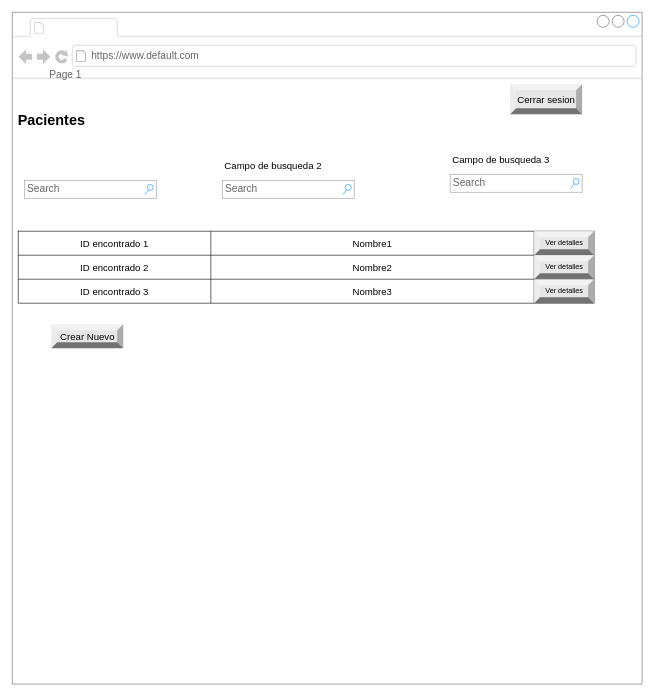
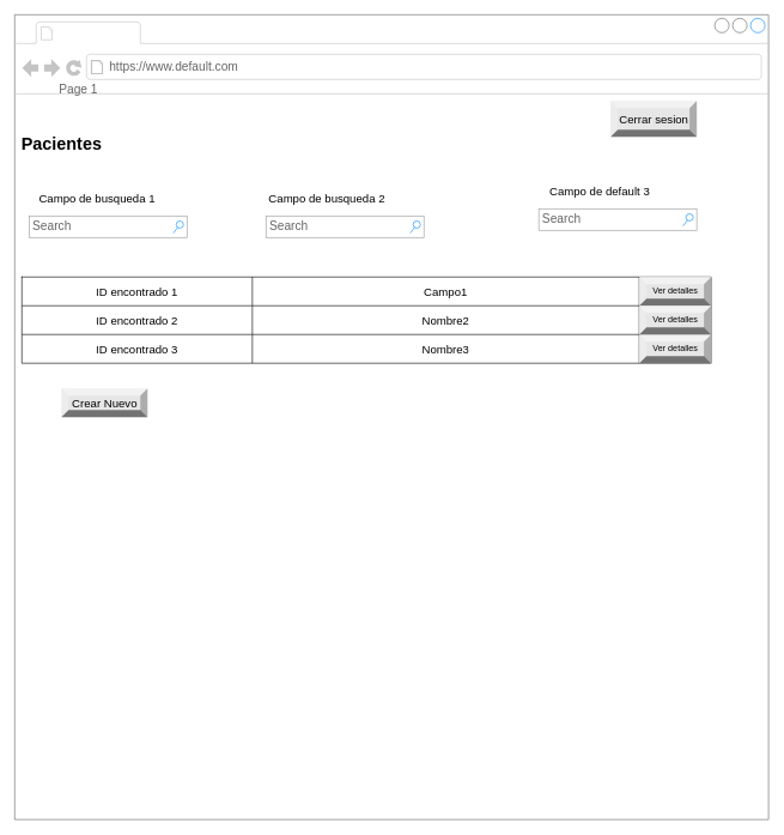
  <mxCell id="0" />
  <mxCell id="1" parent="0" />
  <mxCell id="2" value="" style="strokeWidth=1;shadow=0;dashed=0;align=center;html=1;shape=mxgraph.mockup.containers.browserWindow;rSize=0;strokeColor=#666666;mainText=,;recursiveResize=0;rounded=0;labelBackgroundColor=none;fontFamily=Verdana;fontSize=12" parent="1" vertex="1"><mxGeometry x="20" y="20" width="1050" height="1120" as="geometry" /></mxCell>
  <mxCell id="3" value="Page 1" style="strokeWidth=1;shadow=0;dashed=0;align=center;html=1;shape=mxgraph.mockup.containers.anchor;fontSize=17;fontColor=#666666;align=left;" parent="2" vertex="1"><mxGeometry x="60" y="92" width="110" height="26" as="geometry" /></mxCell>
  <mxCell id="4" value="https://www.default.com" style="strokeWidth=1;shadow=0;dashed=0;align=center;html=1;shape=mxgraph.mockup.containers.anchor;rSize=0;fontSize=17;fontColor=#666666;align=left;" parent="2" vertex="1"><mxGeometry x="130" y="60" width="250" height="26" as="geometry" /></mxCell>
  <mxCell id="5" value="Search" style="strokeWidth=1;shadow=0;dashed=0;align=center;html=1;shape=mxgraph.mockup.forms.searchBox;strokeColor=#999999;mainText=;strokeColor2=#008cff;fontColor=#666666;fontSize=17;align=left;spacingLeft=3;rounded=0;labelBackgroundColor=none;" parent="2" vertex="1"><mxGeometry x="350" y="280" width="220" height="30" as="geometry" /></mxCell>
  <mxCell id="6" value="Search" style="strokeWidth=1;shadow=0;dashed=0;align=center;html=1;shape=mxgraph.mockup.forms.searchBox;strokeColor=#999999;mainText=;strokeColor2=#008cff;fontColor=#666666;fontSize=17;align=left;spacingLeft=3;rounded=0;labelBackgroundColor=none;" parent="2" vertex="1"><mxGeometry x="730" y="270" width="220" height="30" as="geometry" /></mxCell>
  <mxCell id="7" value="" style="shape=table;html=1;whiteSpace=wrap;startSize=0;container=1;collapsible=0;childLayout=tableLayout;" parent="2" vertex="1"><mxGeometry x="10" y="365" width="960" height="120" as="geometry" /></mxCell>
  <mxCell id="8" value="" style="shape=tableRow;horizontal=0;startSize=0;swimlaneHead=0;swimlaneBody=0;top=0;left=0;bottom=0;right=0;collapsible=0;dropTarget=0;fillColor=none;points=[[0,0.5],[1,0.5]];portConstraint=eastwest;" parent="7" vertex="1"><mxGeometry width="960" height="40" as="geometry" /></mxCell>
  <mxCell id="9" value="&lt;font style=&quot;font-size: 16px&quot;&gt;ID encontrado 1&lt;/font&gt;" style="shape=partialRectangle;html=1;whiteSpace=wrap;connectable=0;fillColor=none;top=0;left=0;bottom=0;right=0;overflow=hidden;" parent="8" vertex="1"><mxGeometry width="321" height="40" as="geometry"><mxRectangle width="321" height="40" as="alternateBounds" /></mxGeometry></mxCell>
- <mxCell id="10" value="&lt;font style=&quot;font-size: 16px&quot;&gt;Nombre1&lt;/font&gt;" style="shape=partialRectangle;html=1;whiteSpace=wrap;connectable=0;fillColor=none;top=0;left=0;bottom=0;right=0;overflow=hidden;" parent="8" vertex="1"><mxGeometry x="321" width="539" height="40" as="geometry"><mxRectangle width="539" height="40" as="alternateBounds" /></mxGeometry></mxCell>
+ <mxCell id="10" value="&lt;font style=&quot;font-size: 16px&quot;&gt;Campo1&lt;/font&gt;" style="shape=partialRectangle;html=1;whiteSpace=wrap;connectable=0;fillColor=none;top=0;left=0;bottom=0;right=0;overflow=hidden;" parent="8" vertex="1"><mxGeometry x="321" width="539" height="40" as="geometry"><mxRectangle width="539" height="40" as="alternateBounds" /></mxGeometry></mxCell>
  <mxCell id="11" value="" style="shape=partialRectangle;html=1;whiteSpace=wrap;connectable=0;fillColor=none;top=0;left=0;bottom=0;right=0;overflow=hidden;" parent="8" vertex="1"><mxGeometry x="860" width="100" height="40" as="geometry"><mxRectangle width="100" height="40" as="alternateBounds" /></mxGeometry></mxCell>
  <mxCell id="12" value="" style="shape=tableRow;horizontal=0;startSize=0;swimlaneHead=0;swimlaneBody=0;top=0;left=0;bottom=0;right=0;collapsible=0;dropTarget=0;fillColor=none;points=[[0,0.5],[1,0.5]];portConstraint=eastwest;" parent="7" vertex="1"><mxGeometry y="40" width="960" height="40" as="geometry" /></mxCell>
  <mxCell id="13" value="&lt;font style=&quot;font-size: 16px&quot;&gt;ID encontrado 2&lt;/font&gt;" style="shape=partialRectangle;html=1;whiteSpace=wrap;connectable=0;fillColor=none;top=0;left=0;bottom=0;right=0;overflow=hidden;" parent="12" vertex="1"><mxGeometry width="321" height="40" as="geometry"><mxRectangle width="321" height="40" as="alternateBounds" /></mxGeometry></mxCell>
  <mxCell id="14" value="&lt;font style=&quot;font-size: 16px&quot;&gt;Nombre2&lt;/font&gt;" style="shape=partialRectangle;html=1;whiteSpace=wrap;connectable=0;fillColor=none;top=0;left=0;bottom=0;right=0;overflow=hidden;" parent="12" vertex="1"><mxGeometry x="321" width="539" height="40" as="geometry"><mxRectangle width="539" height="40" as="alternateBounds" /></mxGeometry></mxCell>
  <mxCell id="15" value="" style="shape=partialRectangle;html=1;whiteSpace=wrap;connectable=0;fillColor=none;top=0;left=0;bottom=0;right=0;overflow=hidden;" parent="12" vertex="1"><mxGeometry x="860" width="100" height="40" as="geometry"><mxRectangle width="100" height="40" as="alternateBounds" /></mxGeometry></mxCell>
  <mxCell id="16" style="shape=tableRow;horizontal=0;startSize=0;swimlaneHead=0;swimlaneBody=0;top=0;left=0;bottom=0;right=0;collapsible=0;dropTarget=0;fillColor=none;points=[[0,0.5],[1,0.5]];portConstraint=eastwest;" parent="7" vertex="1"><mxGeometry y="80" width="960" height="40" as="geometry" /></mxCell>
  <mxCell id="17" value="&lt;span&gt;&lt;font style=&quot;font-size: 16px&quot;&gt;ID encontrado 3&lt;/font&gt;&lt;/span&gt;" style="shape=partialRectangle;html=1;whiteSpace=wrap;connectable=0;fillColor=none;top=0;left=0;bottom=0;right=0;overflow=hidden;" parent="16" vertex="1"><mxGeometry width="321" height="40" as="geometry"><mxRectangle width="321" height="40" as="alternateBounds" /></mxGeometry></mxCell>
  <mxCell id="18" value="&lt;font style=&quot;font-size: 16px&quot;&gt;Nombre3&lt;/font&gt;" style="shape=partialRectangle;html=1;whiteSpace=wrap;connectable=0;fillColor=none;top=0;left=0;bottom=0;right=0;overflow=hidden;" parent="16" vertex="1"><mxGeometry x="321" width="539" height="40" as="geometry"><mxRectangle width="539" height="40" as="alternateBounds" /></mxGeometry></mxCell>
  <mxCell id="19" style="shape=partialRectangle;html=1;whiteSpace=wrap;connectable=0;fillColor=none;top=0;left=0;bottom=0;right=0;overflow=hidden;" parent="16" vertex="1"><mxGeometry x="860" width="100" height="40" as="geometry"><mxRectangle width="100" height="40" as="alternateBounds" /></mxGeometry></mxCell>
  <mxCell id="20" value="Ver detalles" style="labelPosition=center;verticalLabelPosition=middle;align=center;html=1;shape=mxgraph.basic.shaded_button;dx=10;fillColor=#E6E6E6;strokeColor=none;" parent="2" vertex="1"><mxGeometry x="870" y="365" width="100" height="40" as="geometry" /></mxCell>
  <mxCell id="21" value="Ver detalles" style="labelPosition=center;verticalLabelPosition=middle;align=center;html=1;shape=mxgraph.basic.shaded_button;dx=10;fillColor=#E6E6E6;strokeColor=none;" parent="2" vertex="1"><mxGeometry x="870" y="445" width="100" height="40" as="geometry" /></mxCell>
  <mxCell id="22" value="Ver detalles" style="labelPosition=center;verticalLabelPosition=middle;align=center;html=1;shape=mxgraph.basic.shaded_button;dx=10;fillColor=#E6E6E6;strokeColor=none;" parent="2" vertex="1"><mxGeometry x="870" y="405" width="100" height="40" as="geometry" /></mxCell>
  <mxCell id="23" value="Crear Nuevo" style="labelPosition=center;verticalLabelPosition=middle;align=center;html=1;shape=mxgraph.basic.shaded_button;dx=10;fillColor=#E6E6E6;strokeColor=none;fontSize=16;" parent="2" vertex="1"><mxGeometry x="65" y="520" width="120" height="40" as="geometry" /></mxCell>
  <mxCell id="24" value="Cerrar sesion" style="labelPosition=center;verticalLabelPosition=middle;align=center;html=1;shape=mxgraph.basic.shaded_button;dx=10;fillColor=#E6E6E6;strokeColor=none;fontSize=16;" parent="2" vertex="1"><mxGeometry x="830" y="120" width="120" height="50" as="geometry" /></mxCell>
+ <mxCell id="25" value="&lt;font style=&quot;font-size: 16px&quot;&gt;Campo de busqueda 1&lt;/font&gt;" style="text;html=1;strokeColor=none;fillColor=none;align=center;verticalAlign=middle;whiteSpace=wrap;rounded=0;" parent="2" vertex="1"><mxGeometry x="20" y="240" width="190" height="30" as="geometry" /></mxCell>
  <mxCell id="26" value="Pacientes" style="text;strokeColor=none;fillColor=none;html=1;fontSize=24;fontStyle=1;verticalAlign=middle;align=center;" parent="2" vertex="1"><mxGeometry x="5" y="160" width="120" height="40" as="geometry" /></mxCell>
  <mxCell id="27" value="&lt;font style=&quot;font-size: 16px&quot;&gt;Campo de busqueda 2&lt;/font&gt;" style="text;html=1;strokeColor=none;fillColor=none;align=center;verticalAlign=middle;whiteSpace=wrap;rounded=0;" parent="2" vertex="1"><mxGeometry x="350" y="240" width="170" height="30" as="geometry" /></mxCell>
- <mxCell id="28" value="&lt;font style=&quot;font-size: 16px&quot;&gt;Campo de busqueda 3&lt;/font&gt;" style="text;html=1;strokeColor=none;fillColor=none;align=center;verticalAlign=middle;whiteSpace=wrap;rounded=0;" parent="2" vertex="1"><mxGeometry x="730" y="230" width="170" height="30" as="geometry" /></mxCell>
+ <mxCell id="28" value="&lt;font style=&quot;font-size: 16px&quot;&gt;Campo de default 3&lt;/font&gt;" style="text;html=1;strokeColor=none;fillColor=none;align=center;verticalAlign=middle;whiteSpace=wrap;rounded=0;" parent="2" vertex="1"><mxGeometry x="730" y="230" width="170" height="30" as="geometry" /></mxCell>
  <mxCell id="29" value="Search" style="strokeWidth=1;shadow=0;dashed=0;align=center;html=1;shape=mxgraph.mockup.forms.searchBox;strokeColor=#999999;mainText=;strokeColor2=#008cff;fontColor=#666666;fontSize=17;align=left;spacingLeft=3;rounded=0;labelBackgroundColor=none;" parent="2" vertex="1"><mxGeometry x="20" y="280" width="220" height="30" as="geometry" /></mxCell>
